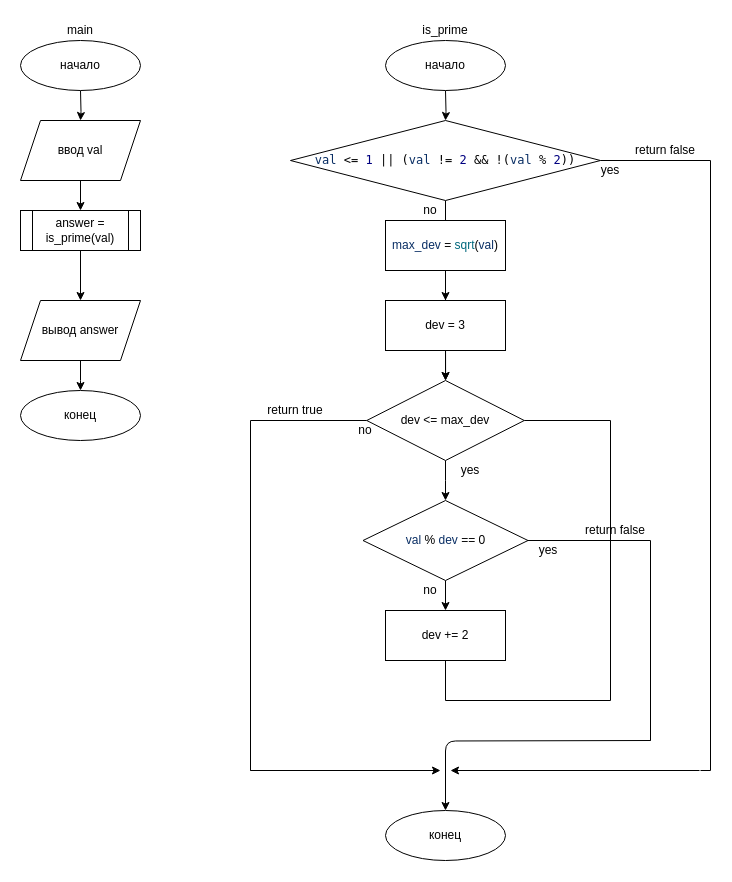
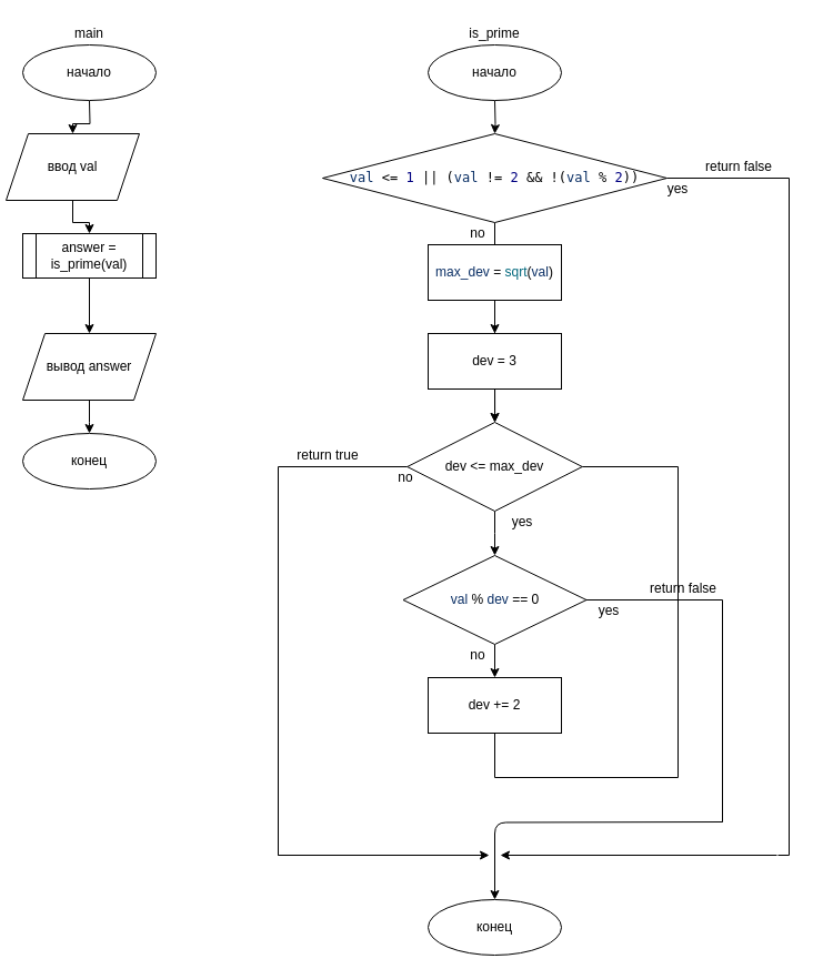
  <mxCell id="0" />
  <mxCell id="1" parent="0" />
  <mxCell id="2" value="" style="edgeStyle=orthogonalEdgeStyle;rounded=0;orthogonalLoop=1;jettySize=auto;html=1;" edge="1" parent="1" target="4"><mxGeometry relative="1" as="geometry"><mxPoint x="80" y="90" as="sourcePoint" /></mxGeometry></mxCell>
  <mxCell id="3" value="" style="edgeStyle=orthogonalEdgeStyle;rounded=0;orthogonalLoop=1;jettySize=auto;html=1;" edge="1" parent="1" source="4" target="8"><mxGeometry relative="1" as="geometry" /></mxCell>
- <mxCell id="4" value="ввод val" style="shape=parallelogram;perimeter=parallelogramPerimeter;whiteSpace=wrap;html=1;fixedSize=1;" vertex="1" parent="1"><mxGeometry x="20" y="120" width="120" height="60" as="geometry" /></mxCell>
+ <mxCell id="4" value="ввод val" style="shape=parallelogram;perimeter=parallelogramPerimeter;whiteSpace=wrap;html=1;fixedSize=1;" vertex="1" parent="1"><mxGeometry x="5" y="120" width="120" height="60" as="geometry" /></mxCell>
  <mxCell id="5" value="" style="edgeStyle=orthogonalEdgeStyle;rounded=0;orthogonalLoop=1;jettySize=auto;html=1;" edge="1" parent="1" source="6"><mxGeometry relative="1" as="geometry"><mxPoint x="80" y="390" as="targetPoint" /></mxGeometry></mxCell>
  <mxCell id="6" value="вывод answer" style="shape=parallelogram;perimeter=parallelogramPerimeter;whiteSpace=wrap;html=1;fixedSize=1;" vertex="1" parent="1"><mxGeometry x="20" y="300" width="120" height="60" as="geometry" /></mxCell>
  <mxCell id="7" value="" style="edgeStyle=orthogonalEdgeStyle;rounded=0;orthogonalLoop=1;jettySize=auto;html=1;" edge="1" parent="1" source="8" target="6"><mxGeometry relative="1" as="geometry" /></mxCell>
  <mxCell id="8" value="answer = is_prime(val)" style="shape=process;whiteSpace=wrap;html=1;backgroundOutline=1;" vertex="1" parent="1"><mxGeometry x="20" y="210" width="120" height="40" as="geometry" /></mxCell>
  <mxCell id="9" value="" style="edgeStyle=orthogonalEdgeStyle;rounded=0;orthogonalLoop=1;jettySize=auto;html=1;" edge="1" parent="1" target="12"><mxGeometry relative="1" as="geometry"><mxPoint x="445" y="90" as="sourcePoint" /></mxGeometry></mxCell>
  <mxCell id="10" value="" style="edgeStyle=none;rounded=0;orthogonalLoop=1;jettySize=auto;html=1;endArrow=classic;endFill=1;" edge="1" parent="1" source="12" target="18"><mxGeometry relative="1" as="geometry" /></mxCell>
  <mxCell id="11" style="edgeStyle=orthogonalEdgeStyle;rounded=0;orthogonalLoop=1;jettySize=auto;html=1;endArrow=none;endFill=0;" edge="1" parent="1" source="12"><mxGeometry relative="1" as="geometry"><mxPoint x="700" y="770" as="targetPoint" /><Array as="points"><mxPoint x="710" y="160" /><mxPoint x="710" y="770" /></Array></mxGeometry></mxCell>
  <mxCell id="12" value="&lt;pre style=&quot;margin-top: 0px ; margin-bottom: 0px ; margin-left: 0px ; margin-right: 0px ; text-indent: 0px&quot;&gt;&lt;span style=&quot;color: #092e64&quot;&gt;val&lt;/span&gt;&lt;span style=&quot;color: #c0c0c0&quot;&gt; &lt;/span&gt;&amp;lt;=&lt;span style=&quot;color: #c0c0c0&quot;&gt; &lt;/span&gt;&lt;span style=&quot;color: #000080&quot;&gt;1&lt;/span&gt;&lt;span style=&quot;color: #c0c0c0&quot;&gt; &lt;/span&gt;||&lt;span style=&quot;color: #c0c0c0&quot;&gt; &lt;/span&gt;(&lt;span style=&quot;color: #092e64&quot;&gt;val&lt;/span&gt;&lt;span style=&quot;color: #c0c0c0&quot;&gt; &lt;/span&gt;!=&lt;span style=&quot;color: #c0c0c0&quot;&gt; &lt;/span&gt;&lt;span style=&quot;color: #000080&quot;&gt;2&lt;/span&gt;&lt;span style=&quot;color: #c0c0c0&quot;&gt; &lt;/span&gt;&amp;amp;&amp;amp;&lt;span style=&quot;color: #c0c0c0&quot;&gt; &lt;/span&gt;!(&lt;span style=&quot;color: #092e64&quot;&gt;val&lt;/span&gt;&lt;span style=&quot;color: #c0c0c0&quot;&gt; &lt;/span&gt;%&lt;span style=&quot;color: #c0c0c0&quot;&gt; &lt;/span&gt;&lt;span style=&quot;color: #000080&quot;&gt;2&lt;/span&gt;))&lt;/pre&gt;" style="rhombus;whiteSpace=wrap;html=1;" vertex="1" parent="1"><mxGeometry x="290" y="120" width="310" height="80" as="geometry" /></mxCell>
  <mxCell id="13" value="return false" style="text;html=1;strokeColor=none;fillColor=none;align=center;verticalAlign=middle;whiteSpace=wrap;rounded=0;" vertex="1" parent="1"><mxGeometry x="620" y="140" width="90" height="20" as="geometry" /></mxCell>
  <mxCell id="14" value="" style="edgeStyle=none;rounded=0;orthogonalLoop=1;jettySize=auto;html=1;endArrow=classic;endFill=1;exitX=0.5;exitY=0;exitDx=0;exitDy=0;exitPerimeter=0;entryX=0.5;entryY=0;entryDx=0;entryDy=0;" edge="1" parent="1" source="16" target="16"><mxGeometry relative="1" as="geometry"><mxPoint x="445" y="210" as="targetPoint" /></mxGeometry></mxCell>
  <mxCell id="15" value="" style="edgeStyle=orthogonalEdgeStyle;rounded=0;orthogonalLoop=1;jettySize=auto;html=1;endArrow=classic;endFill=1;" edge="1" parent="1" source="16" target="21"><mxGeometry relative="1" as="geometry" /></mxCell>
  <mxCell id="16" value="&lt;span style=&quot;color: #092e64&quot;&gt;max_dev&lt;/span&gt;&lt;span style=&quot;color: #c0c0c0&quot;&gt; &lt;/span&gt;=&lt;span style=&quot;color: #c0c0c0&quot;&gt; &lt;/span&gt;&lt;span style=&quot;color: #808000&quot;&gt;&lt;/span&gt;&lt;span style=&quot;color: #00677c&quot;&gt;sqrt&lt;/span&gt;(&lt;span style=&quot;color: #092e64&quot;&gt;val&lt;/span&gt;)" style="rounded=0;whiteSpace=wrap;html=1;" vertex="1" parent="1"><mxGeometry x="385" y="220" width="120" height="50" as="geometry" /></mxCell>
  <mxCell id="17" value="" style="edgeStyle=none;rounded=0;orthogonalLoop=1;jettySize=auto;html=1;endArrow=classic;endFill=1;" edge="1" parent="1" source="18" target="21"><mxGeometry relative="1" as="geometry" /></mxCell>
  <mxCell id="18" value="dev = 3" style="rounded=0;whiteSpace=wrap;html=1;" vertex="1" parent="1"><mxGeometry x="385" y="300" width="120" height="50" as="geometry" /></mxCell>
  <mxCell id="19" value="" style="edgeStyle=elbowEdgeStyle;rounded=0;orthogonalLoop=1;jettySize=auto;html=1;endArrow=classic;endFill=1;" edge="1" parent="1" source="21" target="24"><mxGeometry relative="1" as="geometry" /></mxCell>
  <mxCell id="20" style="edgeStyle=orthogonalEdgeStyle;rounded=0;orthogonalLoop=1;jettySize=auto;html=1;endArrow=none;endFill=0;" edge="1" parent="1" source="21"><mxGeometry relative="1" as="geometry"><mxPoint x="260" y="770" as="targetPoint" /><Array as="points"><mxPoint x="250" y="420" /><mxPoint x="250" y="770" /></Array></mxGeometry></mxCell>
  <mxCell id="21" value="dev &amp;lt;= max_dev " style="rhombus;whiteSpace=wrap;html=1;" vertex="1" parent="1"><mxGeometry x="366.25" y="380" width="157.5" height="80" as="geometry" /></mxCell>
  <mxCell id="22" style="edgeStyle=orthogonalEdgeStyle;rounded=0;orthogonalLoop=1;jettySize=auto;html=1;endArrow=none;endFill=0;" edge="1" parent="1" source="24"><mxGeometry relative="1" as="geometry"><mxPoint x="650" y="720" as="targetPoint" /><Array as="points"><mxPoint x="650" y="540" /><mxPoint x="650" y="740" /></Array></mxGeometry></mxCell>
  <mxCell id="23" value="" style="edgeStyle=orthogonalEdgeStyle;rounded=0;orthogonalLoop=1;jettySize=auto;html=1;endArrow=classic;endFill=1;" edge="1" parent="1" source="24" target="27"><mxGeometry relative="1" as="geometry" /></mxCell>
  <mxCell id="24" value="&lt;span style=&quot;color: #092e64&quot;&gt;val&lt;/span&gt;&lt;span style=&quot;color: #c0c0c0&quot;&gt; &lt;/span&gt;%&lt;span style=&quot;color: #c0c0c0&quot;&gt; &lt;/span&gt;&lt;span style=&quot;color: #092e64&quot;&gt;dev&lt;/span&gt; == 0" style="rhombus;whiteSpace=wrap;html=1;" vertex="1" parent="1"><mxGeometry x="362.5" y="500" width="165" height="80" as="geometry" /></mxCell>
  <mxCell id="25" value="return false" style="text;html=1;strokeColor=none;fillColor=none;align=center;verticalAlign=middle;whiteSpace=wrap;rounded=0;" vertex="1" parent="1"><mxGeometry x="570" y="520" width="90" height="20" as="geometry" /></mxCell>
  <mxCell id="26" style="edgeStyle=orthogonalEdgeStyle;rounded=0;orthogonalLoop=1;jettySize=auto;html=1;entryX=1;entryY=0.5;entryDx=0;entryDy=0;endArrow=none;endFill=1;" edge="1" parent="1" source="27" target="21"><mxGeometry relative="1" as="geometry"><Array as="points"><mxPoint x="445" y="700" /><mxPoint x="610" y="700" /><mxPoint x="610" y="420" /></Array></mxGeometry></mxCell>
  <mxCell id="27" value="dev += 2" style="rounded=0;whiteSpace=wrap;html=1;" vertex="1" parent="1"><mxGeometry x="385" y="610" width="120" height="50" as="geometry" /></mxCell>
  <mxCell id="28" value="&lt;div&gt;yes&lt;/div&gt;" style="text;html=1;strokeColor=none;fillColor=none;align=center;verticalAlign=middle;whiteSpace=wrap;rounded=0;" vertex="1" parent="1"><mxGeometry x="590" y="160" width="40" height="20" as="geometry" /></mxCell>
  <mxCell id="29" value="&lt;div&gt;no&lt;/div&gt;" style="text;html=1;strokeColor=none;fillColor=none;align=center;verticalAlign=middle;whiteSpace=wrap;rounded=0;" vertex="1" parent="1"><mxGeometry x="410" y="200" width="40" height="20" as="geometry" /></mxCell>
  <mxCell id="30" value="&lt;div&gt;yes&lt;/div&gt;" style="text;html=1;strokeColor=none;fillColor=none;align=center;verticalAlign=middle;whiteSpace=wrap;rounded=0;" vertex="1" parent="1"><mxGeometry x="527.5" y="540" width="40" height="20" as="geometry" /></mxCell>
  <mxCell id="31" value="&lt;div&gt;no&lt;/div&gt;" style="text;html=1;strokeColor=none;fillColor=none;align=center;verticalAlign=middle;whiteSpace=wrap;rounded=0;" vertex="1" parent="1"><mxGeometry x="410" y="580" width="40" height="20" as="geometry" /></mxCell>
  <mxCell id="32" value="&lt;div&gt;yes&lt;/div&gt;" style="text;html=1;strokeColor=none;fillColor=none;align=center;verticalAlign=middle;whiteSpace=wrap;rounded=0;" vertex="1" parent="1"><mxGeometry x="450" y="460" width="40" height="20" as="geometry" /></mxCell>
  <mxCell id="33" value="return true" style="text;html=1;strokeColor=none;fillColor=none;align=center;verticalAlign=middle;whiteSpace=wrap;rounded=0;" vertex="1" parent="1"><mxGeometry x="250" y="400" width="90" height="20" as="geometry" /></mxCell>
  <mxCell id="34" value="&lt;div&gt;main&lt;/div&gt;" style="text;html=1;strokeColor=none;fillColor=none;align=center;verticalAlign=middle;whiteSpace=wrap;rounded=0;" vertex="1" parent="1"><mxGeometry x="60" width="40" height="20" as="geometry" y="20" /></mxCell>
  <mxCell id="35" value="is_prime" style="text;html=1;strokeColor=none;fillColor=none;align=center;verticalAlign=middle;whiteSpace=wrap;rounded=0;" vertex="1" parent="1"><mxGeometry x="425" width="40" height="20" as="geometry" y="20" /></mxCell>
  <mxCell id="36" value="&lt;div&gt;no&lt;/div&gt;" style="text;html=1;strokeColor=none;fillColor=none;align=center;verticalAlign=middle;whiteSpace=wrap;rounded=0;" vertex="1" parent="1"><mxGeometry x="345" y="420" width="40" height="20" as="geometry" /></mxCell>
  <mxCell id="37" value="начало" style="ellipse;whiteSpace=wrap;html=1;" vertex="1" parent="1"><mxGeometry x="20" y="40" width="120" height="50" as="geometry" /></mxCell>
  <mxCell id="38" value="начало" style="ellipse;whiteSpace=wrap;html=1;" vertex="1" parent="1"><mxGeometry x="385" y="40" width="120" height="50" as="geometry" /></mxCell>
  <mxCell id="39" value="&lt;div&gt;конец&lt;/div&gt;" style="ellipse;whiteSpace=wrap;html=1;" vertex="1" parent="1"><mxGeometry x="20" y="390" width="120" height="50" as="geometry" /></mxCell>
  <mxCell id="40" value="&lt;div&gt;конец&lt;/div&gt;" style="ellipse;whiteSpace=wrap;html=1;" vertex="1" parent="1"><mxGeometry x="385" y="810" width="120" height="50" as="geometry" /></mxCell>
  <mxCell id="41" value="" style="endArrow=classic;html=1;edgeStyle=orthogonalEdgeStyle;" edge="1" parent="1"><mxGeometry width="50" height="50" relative="1" as="geometry"><mxPoint x="699" y="770" as="sourcePoint" /><mxPoint x="450" y="770" as="targetPoint" /></mxGeometry></mxCell>
  <mxCell id="42" value="" style="endArrow=classic;html=1;" edge="1" parent="1"><mxGeometry width="50" height="50" relative="1" as="geometry"><mxPoint x="250" y="770" as="sourcePoint" /><mxPoint x="440" y="770" as="targetPoint" /></mxGeometry></mxCell>
  <mxCell id="43" value="" style="endArrow=classic;html=1;edgeStyle=orthogonalEdgeStyle;entryX=0.5;entryY=0;entryDx=0;entryDy=0;" edge="1" parent="1" target="40"><mxGeometry width="50" height="50" relative="1" as="geometry"><mxPoint x="650" y="740" as="sourcePoint" /><mxPoint x="420" y="650" as="targetPoint" /></mxGeometry></mxCell>
